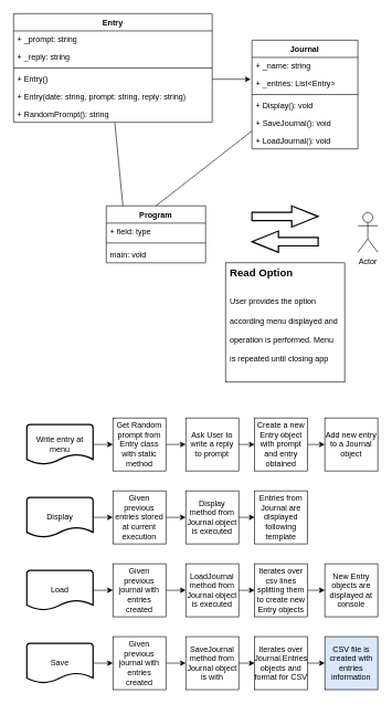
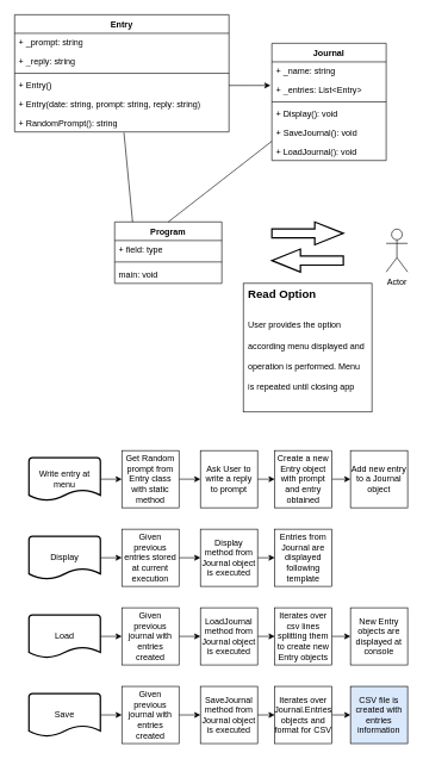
  <mxCell id="0" />
  <mxCell id="1" parent="0" />
  <mxCell id="2" value="Journal" style="swimlane;fontStyle=1;align=center;verticalAlign=top;childLayout=stackLayout;horizontal=1;startSize=26;horizontalStack=0;resizeParent=1;resizeParentMax=0;resizeLast=0;collapsible=1;marginBottom=0;whiteSpace=wrap;html=1;" parent="1" vertex="1"><mxGeometry x="380" y="60" width="160" height="164" as="geometry" /></mxCell>
  <mxCell id="3" value="+ _name: string" style="text;strokeColor=none;fillColor=none;align=left;verticalAlign=top;spacingLeft=4;spacingRight=4;overflow=hidden;rotatable=0;points=[[0,0.5],[1,0.5]];portConstraint=eastwest;whiteSpace=wrap;html=1;" parent="2" vertex="1"><mxGeometry y="26" width="160" height="26" as="geometry" /></mxCell>
  <mxCell id="4" value="+ _entries: List&amp;lt;Entry&amp;gt;" style="text;strokeColor=none;fillColor=none;align=left;verticalAlign=top;spacingLeft=4;spacingRight=4;overflow=hidden;rotatable=0;points=[[0,0.5],[1,0.5]];portConstraint=eastwest;whiteSpace=wrap;html=1;" parent="2" vertex="1"><mxGeometry y="52" width="160" height="26" as="geometry" /></mxCell>
  <mxCell id="5" value="" style="line;strokeWidth=1;fillColor=none;align=left;verticalAlign=middle;spacingTop=-1;spacingLeft=3;spacingRight=3;rotatable=0;labelPosition=right;points=[];portConstraint=eastwest;strokeColor=inherit;" parent="2" vertex="1"><mxGeometry y="78" width="160" height="8" as="geometry" /></mxCell>
  <mxCell id="6" value="+ Display(): void" style="text;strokeColor=none;fillColor=none;align=left;verticalAlign=top;spacingLeft=4;spacingRight=4;overflow=hidden;rotatable=0;points=[[0,0.5],[1,0.5]];portConstraint=eastwest;whiteSpace=wrap;html=1;" parent="2" vertex="1"><mxGeometry y="86" width="160" height="26" as="geometry" /></mxCell>
  <mxCell id="7" value="+ SaveJournal(): void" style="text;strokeColor=none;fillColor=none;align=left;verticalAlign=top;spacingLeft=4;spacingRight=4;overflow=hidden;rotatable=0;points=[[0,0.5],[1,0.5]];portConstraint=eastwest;whiteSpace=wrap;html=1;" parent="2" vertex="1"><mxGeometry y="112" width="160" height="26" as="geometry" /></mxCell>
  <mxCell id="8" value="+ LoadJournal(): void" style="text;strokeColor=none;fillColor=none;align=left;verticalAlign=top;spacingLeft=4;spacingRight=4;overflow=hidden;rotatable=0;points=[[0,0.5],[1,0.5]];portConstraint=eastwest;whiteSpace=wrap;html=1;" parent="2" vertex="1"><mxGeometry y="138" width="160" height="26" as="geometry" /></mxCell>
  <mxCell id="9" value="Entry" style="swimlane;fontStyle=1;align=center;verticalAlign=top;childLayout=stackLayout;horizontal=1;startSize=26;horizontalStack=0;resizeParent=1;resizeParentMax=0;resizeLast=0;collapsible=1;marginBottom=0;whiteSpace=wrap;html=1;" parent="1" vertex="1"><mxGeometry x="20" y="20" width="300" height="164" as="geometry" /></mxCell>
  <mxCell id="10" value="+ _prompt: string" style="text;strokeColor=none;fillColor=none;align=left;verticalAlign=top;spacingLeft=4;spacingRight=4;overflow=hidden;rotatable=0;points=[[0,0.5],[1,0.5]];portConstraint=eastwest;whiteSpace=wrap;html=1;" parent="9" vertex="1"><mxGeometry y="26" width="300" height="26" as="geometry" /></mxCell>
  <mxCell id="11" value="+ _reply: string" style="text;strokeColor=none;fillColor=none;align=left;verticalAlign=top;spacingLeft=4;spacingRight=4;overflow=hidden;rotatable=0;points=[[0,0.5],[1,0.5]];portConstraint=eastwest;whiteSpace=wrap;html=1;" parent="9" vertex="1"><mxGeometry y="52" width="300" height="26" as="geometry" /></mxCell>
  <mxCell id="12" value="" style="line;strokeWidth=1;fillColor=none;align=left;verticalAlign=middle;spacingTop=-1;spacingLeft=3;spacingRight=3;rotatable=0;labelPosition=right;points=[];portConstraint=eastwest;strokeColor=inherit;" parent="9" vertex="1"><mxGeometry y="78" width="300" height="8" as="geometry" /></mxCell>
  <mxCell id="13" value="+ Entry()" style="text;strokeColor=none;fillColor=none;align=left;verticalAlign=top;spacingLeft=4;spacingRight=4;overflow=hidden;rotatable=0;points=[[0,0.5],[1,0.5]];portConstraint=eastwest;whiteSpace=wrap;html=1;" parent="9" vertex="1"><mxGeometry y="86" width="300" height="26" as="geometry" /></mxCell>
  <mxCell id="14" value="+ Entry(date: string, prompt: string, reply: string)" style="text;strokeColor=none;fillColor=none;align=left;verticalAlign=top;spacingLeft=4;spacingRight=4;overflow=hidden;rotatable=0;points=[[0,0.5],[1,0.5]];portConstraint=eastwest;whiteSpace=wrap;html=1;" parent="9" vertex="1"><mxGeometry y="112" width="300" height="26" as="geometry" /></mxCell>
  <mxCell id="15" value="+ RandomPrompt(): string" style="text;strokeColor=none;fillColor=none;align=left;verticalAlign=top;spacingLeft=4;spacingRight=4;overflow=hidden;rotatable=0;points=[[0,0.5],[1,0.5]];portConstraint=eastwest;whiteSpace=wrap;html=1;" parent="9" vertex="1"><mxGeometry y="138" width="300" height="26" as="geometry" /></mxCell>
  <mxCell id="16" value="Program" style="swimlane;fontStyle=1;align=center;verticalAlign=top;childLayout=stackLayout;horizontal=1;startSize=26;horizontalStack=0;resizeParent=1;resizeParentMax=0;resizeLast=0;collapsible=1;marginBottom=0;whiteSpace=wrap;html=1;" parent="1" vertex="1"><mxGeometry x="160" y="310" width="150" height="86" as="geometry" /></mxCell>
  <mxCell id="17" value="+ field: type" style="text;strokeColor=none;fillColor=none;align=left;verticalAlign=top;spacingLeft=4;spacingRight=4;overflow=hidden;rotatable=0;points=[[0,0.5],[1,0.5]];portConstraint=eastwest;whiteSpace=wrap;html=1;" parent="16" vertex="1"><mxGeometry y="26" width="150" height="26" as="geometry" /></mxCell>
  <mxCell id="18" value="" style="line;strokeWidth=1;fillColor=none;align=left;verticalAlign=middle;spacingTop=-1;spacingLeft=3;spacingRight=3;rotatable=0;labelPosition=right;points=[];portConstraint=eastwest;strokeColor=inherit;" parent="16" vertex="1"><mxGeometry y="52" width="150" height="8" as="geometry" /></mxCell>
  <mxCell id="19" value="main: void" style="text;strokeColor=none;fillColor=none;align=left;verticalAlign=top;spacingLeft=4;spacingRight=4;overflow=hidden;rotatable=0;points=[[0,0.5],[1,0.5]];portConstraint=eastwest;whiteSpace=wrap;html=1;" parent="16" vertex="1"><mxGeometry y="60" width="150" height="26" as="geometry" /></mxCell>
  <mxCell id="20" value="Actor" style="shape=umlActor;verticalLabelPosition=bottom;verticalAlign=top;html=1;" parent="1" vertex="1"><mxGeometry x="540" y="320" width="30" height="60" as="geometry" /></mxCell>
  <mxCell id="21" style="edgeStyle=orthogonalEdgeStyle;rounded=0;orthogonalLoop=1;jettySize=auto;html=1;exitX=1;exitY=0.5;exitDx=0;exitDy=0;entryX=-0.012;entryY=0.269;entryDx=0;entryDy=0;entryPerimeter=0;" parent="1" source="13" target="4" edge="1"><mxGeometry relative="1" as="geometry" /></mxCell>
  <mxCell id="22" value="" style="endArrow=none;html=1;rounded=0;exitX=0.5;exitY=0;exitDx=0;exitDy=0;entryX=0;entryY=-0.038;entryDx=0;entryDy=0;entryPerimeter=0;" parent="1" source="16" target="8" edge="1"><mxGeometry width="50" height="50" relative="1" as="geometry"><mxPoint x="390" y="290" as="sourcePoint" /><mxPoint x="440" y="240" as="targetPoint" /></mxGeometry></mxCell>
  <mxCell id="23" value="" style="endArrow=none;html=1;rounded=0;exitX=0.167;exitY=0;exitDx=0;exitDy=0;exitPerimeter=0;entryX=0.51;entryY=1.038;entryDx=0;entryDy=0;entryPerimeter=0;" parent="1" source="16" target="15" edge="1"><mxGeometry width="50" height="50" relative="1" as="geometry"><mxPoint x="390" y="290" as="sourcePoint" /><mxPoint x="440" y="240" as="targetPoint" /></mxGeometry></mxCell>
  <mxCell id="24" value="" style="group" parent="1" vertex="1" connectable="0"><mxGeometry x="340" y="396" width="180" height="180" as="geometry" /></mxCell>
  <mxCell id="25" value="" style="whiteSpace=wrap;html=1;aspect=fixed;" parent="24" vertex="1"><mxGeometry width="180" height="180" as="geometry" /></mxCell>
  <mxCell id="26" value="&lt;h1 style=&quot;font-size: 16px;&quot;&gt;&lt;span style=&quot;background-color: initial;&quot;&gt;&lt;font style=&quot;font-size: 16px;&quot;&gt;Read Option&lt;/font&gt;&lt;/span&gt;&lt;/h1&gt;&lt;h1 style=&quot;&quot;&gt;&lt;span style=&quot;background-color: initial; font-weight: normal;&quot;&gt;&lt;font style=&quot;font-size: 12px;&quot;&gt;User provides the option according menu displayed and operation is performed. Menu is repeated until closing app&lt;/font&gt;&lt;/span&gt;&lt;br&gt;&lt;/h1&gt;" style="text;html=1;strokeColor=none;fillColor=none;spacing=5;spacingTop=-20;whiteSpace=wrap;overflow=hidden;rounded=0;" parent="24" vertex="1"><mxGeometry x="2" y="5" width="176" height="170" as="geometry" /></mxCell>
  <mxCell id="27" value="" style="group" parent="1" vertex="1" connectable="0"><mxGeometry x="380" y="310" width="100" height="70" as="geometry" /></mxCell>
  <mxCell id="28" value="" style="verticalLabelPosition=bottom;verticalAlign=top;html=1;strokeWidth=2;shape=mxgraph.arrows2.arrow;dy=0.6;dx=40;notch=0;" parent="27" vertex="1"><mxGeometry width="100" height="32" as="geometry" /></mxCell>
  <mxCell id="29" value="" style="verticalLabelPosition=bottom;verticalAlign=top;html=1;strokeWidth=2;shape=mxgraph.arrows2.arrow;dy=0.6;dx=40;notch=0;rotation=-180;" parent="27" vertex="1"><mxGeometry y="38" width="100" height="32" as="geometry" /></mxCell>
  <mxCell id="30" style="edgeStyle=orthogonalEdgeStyle;rounded=0;orthogonalLoop=1;jettySize=auto;html=1;exitX=1;exitY=0.5;exitDx=0;exitDy=0;exitPerimeter=0;entryX=0;entryY=0.5;entryDx=0;entryDy=0;" parent="1" source="31" target="33" edge="1"><mxGeometry relative="1" as="geometry" /></mxCell>
  <mxCell id="31" value="Write entry at menu" style="strokeWidth=2;html=1;shape=mxgraph.flowchart.document2;whiteSpace=wrap;size=0.25;" parent="1" vertex="1"><mxGeometry x="40" y="640" width="100" height="60" as="geometry" /></mxCell>
  <mxCell id="32" style="edgeStyle=orthogonalEdgeStyle;rounded=0;orthogonalLoop=1;jettySize=auto;html=1;exitX=1;exitY=0.5;exitDx=0;exitDy=0;entryX=0;entryY=0.5;entryDx=0;entryDy=0;" parent="1" source="33" target="35" edge="1"><mxGeometry relative="1" as="geometry" /></mxCell>
  <mxCell id="33" value="Get Random prompt from Entry class with static method" style="whiteSpace=wrap;html=1;aspect=fixed;" parent="1" vertex="1"><mxGeometry x="170" y="630" width="80" height="80" as="geometry" /></mxCell>
  <mxCell id="34" style="edgeStyle=orthogonalEdgeStyle;rounded=0;orthogonalLoop=1;jettySize=auto;html=1;exitX=1;exitY=0.5;exitDx=0;exitDy=0;entryX=0;entryY=0.5;entryDx=0;entryDy=0;" parent="1" source="35" target="37" edge="1"><mxGeometry relative="1" as="geometry" /></mxCell>
  <mxCell id="35" value="Ask User to write a reply to prompt" style="whiteSpace=wrap;html=1;aspect=fixed;" parent="1" vertex="1"><mxGeometry x="280" y="630" width="80" height="80" as="geometry" /></mxCell>
  <mxCell id="36" style="edgeStyle=orthogonalEdgeStyle;rounded=0;orthogonalLoop=1;jettySize=auto;html=1;exitX=1;exitY=0.5;exitDx=0;exitDy=0;entryX=0;entryY=0.5;entryDx=0;entryDy=0;" parent="1" source="37" target="38" edge="1"><mxGeometry relative="1" as="geometry" /></mxCell>
  <mxCell id="37" value="Create a new Entry object with prompt and entry obtained" style="whiteSpace=wrap;html=1;aspect=fixed;" parent="1" vertex="1"><mxGeometry x="384" y="630" width="80" height="80" as="geometry" /></mxCell>
  <mxCell id="38" value="Add new entry to a Journal object" style="whiteSpace=wrap;html=1;aspect=fixed;" parent="1" vertex="1"><mxGeometry x="490" y="630" width="80" height="80" as="geometry" /></mxCell>
  <mxCell id="39" style="edgeStyle=orthogonalEdgeStyle;rounded=0;orthogonalLoop=1;jettySize=auto;html=1;exitX=1;exitY=0.5;exitDx=0;exitDy=0;exitPerimeter=0;entryX=0;entryY=0.5;entryDx=0;entryDy=0;" parent="1" source="40" target="42" edge="1"><mxGeometry relative="1" as="geometry" /></mxCell>
  <mxCell id="40" value="Display" style="strokeWidth=2;html=1;shape=mxgraph.flowchart.document2;whiteSpace=wrap;size=0.25;" parent="1" vertex="1"><mxGeometry x="40" y="750" width="100" height="60" as="geometry" /></mxCell>
  <mxCell id="41" style="edgeStyle=orthogonalEdgeStyle;rounded=0;orthogonalLoop=1;jettySize=auto;html=1;exitX=1;exitY=0.5;exitDx=0;exitDy=0;entryX=0;entryY=0.5;entryDx=0;entryDy=0;" parent="1" source="42" target="44" edge="1"><mxGeometry relative="1" as="geometry" /></mxCell>
  <mxCell id="42" value="Given previous entries stored at current execution" style="whiteSpace=wrap;html=1;aspect=fixed;" parent="1" vertex="1"><mxGeometry x="170" y="740" width="80" height="80" as="geometry" /></mxCell>
  <mxCell id="43" style="edgeStyle=orthogonalEdgeStyle;rounded=0;orthogonalLoop=1;jettySize=auto;html=1;exitX=1;exitY=0.5;exitDx=0;exitDy=0;entryX=0;entryY=0.5;entryDx=0;entryDy=0;" parent="1" source="44" target="45" edge="1"><mxGeometry relative="1" as="geometry" /></mxCell>
  <mxCell id="44" value="Display method from Journal object is executed" style="whiteSpace=wrap;html=1;aspect=fixed;" parent="1" vertex="1"><mxGeometry x="280" y="740" width="80" height="80" as="geometry" /></mxCell>
  <mxCell id="45" value="Entries from Journal are displayed following template" style="whiteSpace=wrap;html=1;aspect=fixed;" parent="1" vertex="1"><mxGeometry x="384" y="740" width="80" height="80" as="geometry" /></mxCell>
  <mxCell id="46" style="edgeStyle=orthogonalEdgeStyle;rounded=0;orthogonalLoop=1;jettySize=auto;html=1;exitX=1;exitY=0.5;exitDx=0;exitDy=0;exitPerimeter=0;entryX=0;entryY=0.5;entryDx=0;entryDy=0;" parent="1" source="47" target="49" edge="1"><mxGeometry relative="1" as="geometry" /></mxCell>
  <mxCell id="47" value="Load" style="strokeWidth=2;html=1;shape=mxgraph.flowchart.document2;whiteSpace=wrap;size=0.25;" parent="1" vertex="1"><mxGeometry x="40" y="860" width="100" height="60" as="geometry" /></mxCell>
  <mxCell id="48" style="edgeStyle=orthogonalEdgeStyle;rounded=0;orthogonalLoop=1;jettySize=auto;html=1;exitX=1;exitY=0.5;exitDx=0;exitDy=0;entryX=0;entryY=0.5;entryDx=0;entryDy=0;" parent="1" source="49" target="51" edge="1"><mxGeometry relative="1" as="geometry" /></mxCell>
  <mxCell id="49" value="Given previous journal with entries created" style="whiteSpace=wrap;html=1;aspect=fixed;" parent="1" vertex="1"><mxGeometry x="170" y="850" width="80" height="80" as="geometry" /></mxCell>
  <mxCell id="50" style="edgeStyle=orthogonalEdgeStyle;rounded=0;orthogonalLoop=1;jettySize=auto;html=1;exitX=1;exitY=0.5;exitDx=0;exitDy=0;entryX=0;entryY=0.5;entryDx=0;entryDy=0;" parent="1" source="51" target="53" edge="1"><mxGeometry relative="1" as="geometry" /></mxCell>
  <mxCell id="51" value="LoadJournal method from Journal object is executed" style="whiteSpace=wrap;html=1;aspect=fixed;" parent="1" vertex="1"><mxGeometry x="280" y="850" width="80" height="80" as="geometry" /></mxCell>
  <mxCell id="52" style="edgeStyle=orthogonalEdgeStyle;rounded=0;orthogonalLoop=1;jettySize=auto;html=1;exitX=1;exitY=0.5;exitDx=0;exitDy=0;entryX=0;entryY=0.5;entryDx=0;entryDy=0;" parent="1" source="53" target="54" edge="1"><mxGeometry relative="1" as="geometry" /></mxCell>
  <mxCell id="53" value="Iterates over csv lines splitting them to create new Entry objects" style="whiteSpace=wrap;html=1;aspect=fixed;" parent="1" vertex="1"><mxGeometry x="384" y="850" width="80" height="80" as="geometry" /></mxCell>
  <mxCell id="54" value="New Entry objects are displayed at console" style="whiteSpace=wrap;html=1;aspect=fixed;" parent="1" vertex="1"><mxGeometry x="490" y="850" width="80" height="80" as="geometry" /></mxCell>
  <mxCell id="55" style="edgeStyle=orthogonalEdgeStyle;rounded=0;orthogonalLoop=1;jettySize=auto;html=1;exitX=1;exitY=0.5;exitDx=0;exitDy=0;exitPerimeter=0;entryX=0;entryY=0.5;entryDx=0;entryDy=0;" parent="1" source="56" target="58" edge="1"><mxGeometry relative="1" as="geometry" /></mxCell>
  <mxCell id="56" value="Save" style="strokeWidth=2;html=1;shape=mxgraph.flowchart.document2;whiteSpace=wrap;size=0.25;" parent="1" vertex="1"><mxGeometry x="40" y="970" width="100" height="60" as="geometry" /></mxCell>
  <mxCell id="57" style="edgeStyle=orthogonalEdgeStyle;rounded=0;orthogonalLoop=1;jettySize=auto;html=1;exitX=1;exitY=0.5;exitDx=0;exitDy=0;entryX=0;entryY=0.5;entryDx=0;entryDy=0;" parent="1" source="58" target="60" edge="1"><mxGeometry relative="1" as="geometry" /></mxCell>
  <mxCell id="58" value="Given previous journal with entries created" style="whiteSpace=wrap;html=1;aspect=fixed;" parent="1" vertex="1"><mxGeometry x="170" y="960" width="80" height="80" as="geometry" /></mxCell>
  <mxCell id="59" style="edgeStyle=orthogonalEdgeStyle;rounded=0;orthogonalLoop=1;jettySize=auto;html=1;exitX=1;exitY=0.5;exitDx=0;exitDy=0;entryX=0;entryY=0.5;entryDx=0;entryDy=0;" parent="1" source="60" target="62" edge="1"><mxGeometry relative="1" as="geometry" /></mxCell>
- <mxCell id="60" value="SaveJournal&lt;br&gt;method from Journal object is with" style="whiteSpace=wrap;html=1;aspect=fixed;" parent="1" vertex="1"><mxGeometry x="280" y="960" width="80" height="80" as="geometry" /></mxCell>
+ <mxCell id="60" value="SaveJournal&lt;br&gt;method from Journal object is executed" style="whiteSpace=wrap;html=1;aspect=fixed;" parent="1" vertex="1"><mxGeometry x="280" y="960" width="80" height="80" as="geometry" /></mxCell>
  <mxCell id="61" style="edgeStyle=orthogonalEdgeStyle;rounded=0;orthogonalLoop=1;jettySize=auto;html=1;exitX=1;exitY=0.5;exitDx=0;exitDy=0;entryX=0;entryY=0.5;entryDx=0;entryDy=0;" parent="1" source="62" target="63" edge="1"><mxGeometry relative="1" as="geometry" /></mxCell>
  <mxCell id="62" value="Iterates over Journal.Entries objects and format for CSV" style="whiteSpace=wrap;html=1;aspect=fixed;" parent="1" vertex="1"><mxGeometry x="384" y="960" width="80" height="80" as="geometry" /></mxCell>
  <mxCell id="63" value="CSV file is created with entries information" style="whiteSpace=wrap;html=1;aspect=fixed;fillColor=#dae8fc;" parent="1" vertex="1"><mxGeometry x="490" y="960" width="80" height="80" as="geometry" /></mxCell>
